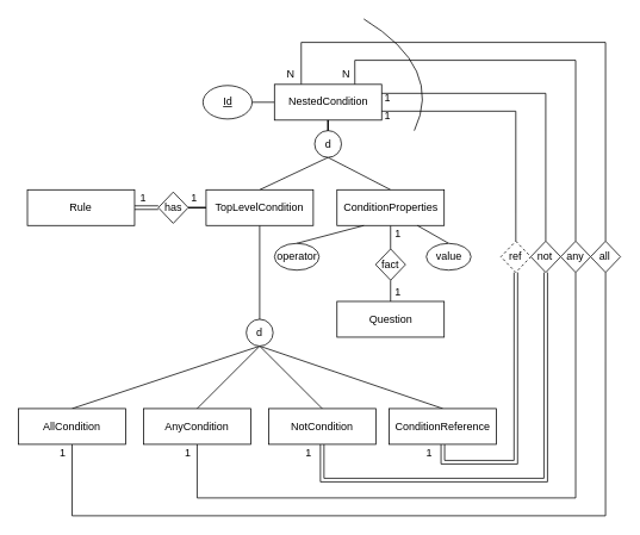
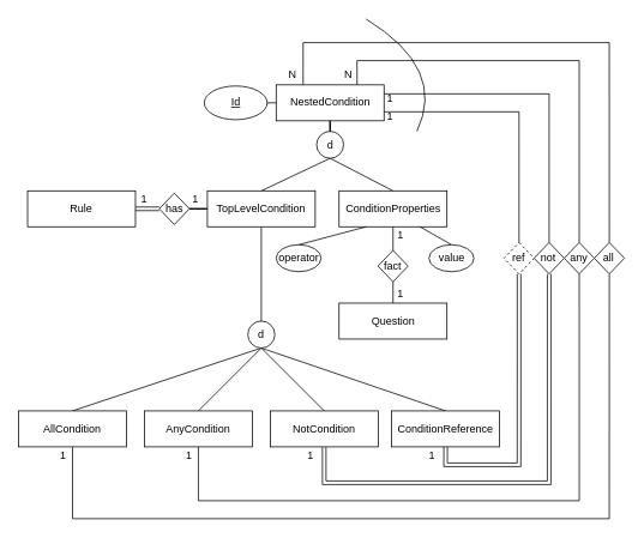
  <mxCell id="0" />
  <mxCell id="1" parent="0" />
  <mxCell id="2" style="edgeStyle=orthogonalEdgeStyle;rounded=0;orthogonalLoop=1;jettySize=auto;html=1;exitX=1;exitY=0.5;exitDx=0;exitDy=0;entryX=0;entryY=0.5;entryDx=0;entryDy=0;endArrow=none;endFill=0;shape=link;" parent="1" source="3" target="5" edge="1"><mxGeometry relative="1" as="geometry" /></mxCell>
  <mxCell id="3" value="Rule" style="rounded=0;whiteSpace=wrap;html=1;" parent="1" vertex="1"><mxGeometry x="30" y="212" width="120" height="40" as="geometry" /></mxCell>
  <mxCell id="4" value="" style="edgeStyle=orthogonalEdgeStyle;rounded=0;orthogonalLoop=1;jettySize=auto;html=1;endArrow=none;endFill=0;exitX=1;exitY=0.5;exitDx=0;exitDy=0;" parent="1" source="5" target="8" edge="1"><mxGeometry relative="1" as="geometry"><mxPoint x="193.461" y="232.059" as="sourcePoint" /></mxGeometry></mxCell>
  <mxCell id="5" value="has" style="rhombus;whiteSpace=wrap;html=1;" parent="1" vertex="1"><mxGeometry x="176.53" y="214.5" width="33.47" height="35" as="geometry" /></mxCell>
  <mxCell id="6" value="" style="edgeStyle=orthogonalEdgeStyle;rounded=0;orthogonalLoop=1;jettySize=auto;html=1;endArrow=none;endFill=0;entryX=0.5;entryY=0;entryDx=0;entryDy=0;" parent="1" source="8" target="15" edge="1"><mxGeometry relative="1" as="geometry"><mxPoint x="286.53" y="312" as="targetPoint" /></mxGeometry></mxCell>
  <mxCell id="7" style="rounded=0;orthogonalLoop=1;jettySize=auto;html=1;exitX=0.5;exitY=0;exitDx=0;exitDy=0;entryX=0.5;entryY=1;entryDx=0;entryDy=0;endArrow=none;endFill=0;" parent="1" source="8" target="30" edge="1"><mxGeometry relative="1" as="geometry" /></mxCell>
  <mxCell id="8" value="TopLevelCondition" style="rounded=0;whiteSpace=wrap;html=1;" parent="1" vertex="1"><mxGeometry x="230" y="212" width="120" height="40" as="geometry" /></mxCell>
  <mxCell id="9" value="1" style="text;html=1;align=center;verticalAlign=middle;whiteSpace=wrap;rounded=0;" parent="1" vertex="1"><mxGeometry x="150" y="212" width="20" height="20" as="geometry" /></mxCell>
  <mxCell id="10" value="1" style="text;html=1;align=center;verticalAlign=middle;whiteSpace=wrap;rounded=0;" parent="1" vertex="1"><mxGeometry x="206.53" y="210.75" width="20" height="20" as="geometry" /></mxCell>
  <mxCell id="11" style="rounded=0;orthogonalLoop=1;jettySize=auto;html=1;exitX=0.5;exitY=1;exitDx=0;exitDy=0;entryX=0.5;entryY=0;entryDx=0;entryDy=0;endArrow=none;endFill=0;" parent="1" source="15" target="17" edge="1"><mxGeometry relative="1" as="geometry" /></mxCell>
  <mxCell id="12" style="rounded=0;orthogonalLoop=1;jettySize=auto;html=1;exitX=0.5;exitY=1;exitDx=0;exitDy=0;entryX=0.5;entryY=0;entryDx=0;entryDy=0;endArrow=none;endFill=0;" parent="1" source="15" target="19" edge="1"><mxGeometry relative="1" as="geometry" /></mxCell>
  <mxCell id="13" style="rounded=0;orthogonalLoop=1;jettySize=auto;html=1;exitX=0.5;exitY=1;exitDx=0;exitDy=0;entryX=0.5;entryY=0;entryDx=0;entryDy=0;endArrow=none;endFill=0;" parent="1" source="15" target="21" edge="1"><mxGeometry relative="1" as="geometry" /></mxCell>
  <mxCell id="14" style="rounded=0;orthogonalLoop=1;jettySize=auto;html=1;exitX=0.5;exitY=1;exitDx=0;exitDy=0;entryX=0.5;entryY=0;entryDx=0;entryDy=0;endArrow=none;endFill=0;" parent="1" source="15" target="23" edge="1"><mxGeometry relative="1" as="geometry" /></mxCell>
  <mxCell id="15" value="d" style="ellipse;whiteSpace=wrap;html=1;aspect=fixed;" parent="1" vertex="1"><mxGeometry x="275" y="357" width="30" height="30" as="geometry" /></mxCell>
  <mxCell id="16" style="edgeStyle=orthogonalEdgeStyle;rounded=0;orthogonalLoop=1;jettySize=auto;html=1;exitX=0.5;exitY=1;exitDx=0;exitDy=0;entryX=0.5;entryY=1;entryDx=0;entryDy=0;endArrow=none;endFill=0;" parent="1" source="17" target="58" edge="1"><mxGeometry relative="1" as="geometry"><mxPoint x="786" y="307" as="targetPoint" /><Array as="points"><mxPoint x="80" y="577" /><mxPoint x="677" y="577" /></Array></mxGeometry></mxCell>
  <mxCell id="17" value="AllCondition" style="rounded=0;whiteSpace=wrap;html=1;" parent="1" vertex="1"><mxGeometry x="20" y="457" width="120" height="40" as="geometry" /></mxCell>
  <mxCell id="18" style="edgeStyle=orthogonalEdgeStyle;rounded=0;orthogonalLoop=1;jettySize=auto;html=1;exitX=0.5;exitY=1;exitDx=0;exitDy=0;entryX=0.5;entryY=1;entryDx=0;entryDy=0;endArrow=none;endFill=0;" parent="1" source="19" target="57" edge="1"><mxGeometry relative="1" as="geometry"><mxPoint x="716" y="307" as="targetPoint" /><Array as="points"><mxPoint x="220" y="557" /><mxPoint x="644" y="557" /><mxPoint x="644" y="305" /></Array></mxGeometry></mxCell>
  <mxCell id="19" value="AnyCondition" style="rounded=0;whiteSpace=wrap;html=1;" parent="1" vertex="1"><mxGeometry x="160" y="457" width="120" height="40" as="geometry" /></mxCell>
  <mxCell id="20" style="edgeStyle=orthogonalEdgeStyle;rounded=0;orthogonalLoop=1;jettySize=auto;html=1;exitX=0.5;exitY=1;exitDx=0;exitDy=0;entryX=0.5;entryY=1;entryDx=0;entryDy=0;endArrow=none;endFill=0;shape=link;" parent="1" source="21" target="56" edge="1"><mxGeometry relative="1" as="geometry"><mxPoint x="646" y="307" as="targetPoint" /><Array as="points"><mxPoint x="360" y="537" /><mxPoint x="610" y="537" /></Array></mxGeometry></mxCell>
  <mxCell id="21" value="NotCondition" style="rounded=0;whiteSpace=wrap;html=1;" parent="1" vertex="1"><mxGeometry x="300" y="457" width="120" height="40" as="geometry" /></mxCell>
  <mxCell id="22" style="edgeStyle=orthogonalEdgeStyle;rounded=0;orthogonalLoop=1;jettySize=auto;html=1;exitX=0.5;exitY=1;exitDx=0;exitDy=0;entryX=0.5;entryY=1;entryDx=0;entryDy=0;endArrow=none;endFill=0;shape=link;" parent="1" source="23" target="54" edge="1"><mxGeometry relative="1" as="geometry"><mxPoint x="576" y="307" as="targetPoint" /></mxGeometry></mxCell>
  <mxCell id="23" value="ConditionReference" style="rounded=0;whiteSpace=wrap;html=1;" parent="1" vertex="1"><mxGeometry x="435" y="457" width="120" height="40" as="geometry" /></mxCell>
  <mxCell id="24" value="" style="edgeStyle=orthogonalEdgeStyle;rounded=0;orthogonalLoop=1;jettySize=auto;html=1;endArrow=none;endFill=0;" parent="1" source="28" target="30" edge="1"><mxGeometry relative="1" as="geometry" /></mxCell>
  <mxCell id="25" style="edgeStyle=orthogonalEdgeStyle;rounded=0;orthogonalLoop=1;jettySize=auto;html=1;exitX=0.75;exitY=0;exitDx=0;exitDy=0;entryX=0.5;entryY=0;entryDx=0;entryDy=0;endArrow=none;endFill=0;" parent="1" source="28" target="57" edge="1"><mxGeometry relative="1" as="geometry"><mxPoint x="716" y="247" as="targetPoint" /><Array as="points"><mxPoint x="396" y="67" /><mxPoint x="644" y="67" /></Array></mxGeometry></mxCell>
  <mxCell id="26" style="edgeStyle=orthogonalEdgeStyle;rounded=0;orthogonalLoop=1;jettySize=auto;html=1;exitX=0.25;exitY=0;exitDx=0;exitDy=0;entryX=0.5;entryY=0;entryDx=0;entryDy=0;endArrow=none;endFill=0;" parent="1" source="28" target="58" edge="1"><mxGeometry relative="1" as="geometry"><mxPoint x="786" y="247" as="targetPoint" /><Array as="points"><mxPoint x="337" y="47" /><mxPoint x="677" y="47" /></Array></mxGeometry></mxCell>
  <mxCell id="27" style="rounded=0;orthogonalLoop=1;jettySize=auto;html=1;exitX=0;exitY=0.5;exitDx=0;exitDy=0;entryX=1;entryY=0.5;entryDx=0;entryDy=0;endArrow=none;endFill=0;" parent="1" source="28" target="50" edge="1"><mxGeometry relative="1" as="geometry" /></mxCell>
  <mxCell id="28" value="NestedCondition" style="rounded=0;whiteSpace=wrap;html=1;" parent="1" vertex="1"><mxGeometry x="306.53" y="94" width="120" height="40" as="geometry" /></mxCell>
  <mxCell id="29" style="rounded=0;orthogonalLoop=1;jettySize=auto;html=1;exitX=0.5;exitY=1;exitDx=0;exitDy=0;entryX=0.5;entryY=0;entryDx=0;entryDy=0;endArrow=none;endFill=0;" parent="1" source="30" target="32" edge="1"><mxGeometry relative="1" as="geometry" /></mxCell>
  <mxCell id="30" value="d" style="ellipse;whiteSpace=wrap;html=1;aspect=fixed;" parent="1" vertex="1"><mxGeometry x="351.53" y="145.75" width="30" height="30" as="geometry" /></mxCell>
  <mxCell id="31" style="edgeStyle=orthogonalEdgeStyle;rounded=0;orthogonalLoop=1;jettySize=auto;html=1;exitX=0.5;exitY=1;exitDx=0;exitDy=0;entryX=0.5;entryY=0;entryDx=0;entryDy=0;endArrow=none;endFill=0;" parent="1" source="32" target="52" edge="1"><mxGeometry relative="1" as="geometry" /></mxCell>
  <mxCell id="32" value="ConditionProperties" style="rounded=0;whiteSpace=wrap;html=1;" parent="1" vertex="1"><mxGeometry x="376.53" y="212" width="120" height="40" as="geometry" /></mxCell>
  <mxCell id="33" style="rounded=0;orthogonalLoop=1;jettySize=auto;html=1;exitX=0.5;exitY=0;exitDx=0;exitDy=0;entryX=0.25;entryY=1;entryDx=0;entryDy=0;endArrow=none;endFill=0;" parent="1" source="34" target="32" edge="1"><mxGeometry relative="1" as="geometry" /></mxCell>
  <mxCell id="34" value="operator" style="ellipse;whiteSpace=wrap;html=1;" parent="1" vertex="1"><mxGeometry x="306.53" y="272" width="50" height="30" as="geometry" /></mxCell>
  <mxCell id="35" style="edgeStyle=orthogonalEdgeStyle;rounded=0;orthogonalLoop=1;jettySize=auto;html=1;exitX=0.5;exitY=1;exitDx=0;exitDy=0;" parent="1" source="34" target="34" edge="1"><mxGeometry relative="1" as="geometry" /></mxCell>
  <mxCell id="36" style="rounded=0;orthogonalLoop=1;jettySize=auto;html=1;exitX=0.5;exitY=0;exitDx=0;exitDy=0;entryX=0.75;entryY=1;entryDx=0;entryDy=0;endArrow=none;endFill=0;" parent="1" source="37" target="32" edge="1"><mxGeometry relative="1" as="geometry" /></mxCell>
  <mxCell id="37" value="value" style="ellipse;whiteSpace=wrap;html=1;" parent="1" vertex="1"><mxGeometry x="476.53" y="272" width="50" height="30" as="geometry" /></mxCell>
  <mxCell id="38" value="1" style="text;html=1;align=center;verticalAlign=middle;whiteSpace=wrap;rounded=0;" parent="1" vertex="1"><mxGeometry x="426.53" y="125" width="13.47" height="10" as="geometry" /></mxCell>
  <mxCell id="39" value="N" style="text;html=1;align=center;verticalAlign=middle;whiteSpace=wrap;rounded=0;" parent="1" vertex="1"><mxGeometry x="315" y="73" width="20" height="20" as="geometry" /></mxCell>
  <mxCell id="40" value="N" style="text;html=1;align=center;verticalAlign=middle;whiteSpace=wrap;rounded=0;" parent="1" vertex="1"><mxGeometry x="376.53" y="73" width="20" height="20" as="geometry" /></mxCell>
  <mxCell id="41" value="1" style="text;html=1;align=center;verticalAlign=middle;whiteSpace=wrap;rounded=0;" parent="1" vertex="1"><mxGeometry x="470" y="497" width="20" height="20" as="geometry" /></mxCell>
  <mxCell id="42" value="1" style="text;html=1;align=center;verticalAlign=middle;whiteSpace=wrap;rounded=0;" parent="1" vertex="1"><mxGeometry x="335" y="497" width="20" height="20" as="geometry" /></mxCell>
  <mxCell id="43" value="1" style="text;html=1;align=center;verticalAlign=middle;whiteSpace=wrap;rounded=0;" parent="1" vertex="1"><mxGeometry x="200" y="497" width="20" height="20" as="geometry" /></mxCell>
  <mxCell id="44" value="1" style="text;html=1;align=center;verticalAlign=middle;whiteSpace=wrap;rounded=0;" parent="1" vertex="1"><mxGeometry x="60" y="497" width="20" height="20" as="geometry" /></mxCell>
  <mxCell id="45" value="" style="endArrow=none;html=1;rounded=0;curved=1;" parent="1" edge="1"><mxGeometry width="50" height="50" relative="1" as="geometry"><mxPoint x="463.06" y="145.75" as="sourcePoint" /><mxPoint x="406.53" y="20.75" as="targetPoint" /><Array as="points"><mxPoint x="496.53" y="75.75" /></Array></mxGeometry></mxCell>
  <mxCell id="46" value="Question" style="rounded=0;whiteSpace=wrap;html=1;" parent="1" vertex="1"><mxGeometry x="376.53" y="337" width="120" height="40" as="geometry" /></mxCell>
  <mxCell id="47" value="1" style="text;html=1;align=center;verticalAlign=middle;whiteSpace=wrap;rounded=0;" parent="1" vertex="1"><mxGeometry x="426.53" y="105" width="13.47" height="10" as="geometry" /></mxCell>
  <mxCell id="48" value="1" style="text;html=1;align=center;verticalAlign=middle;whiteSpace=wrap;rounded=0;" parent="1" vertex="1"><mxGeometry x="435" y="250.75" width="20" height="20" as="geometry" /></mxCell>
  <mxCell id="49" value="1" style="text;html=1;align=center;verticalAlign=middle;whiteSpace=wrap;rounded=0;" parent="1" vertex="1"><mxGeometry x="435" y="317" width="20" height="20" as="geometry" /></mxCell>
- <mxCell id="50" value="&lt;u&gt;Id&lt;/u&gt;" style="ellipse;whiteSpace=wrap;html=1;" parent="1" vertex="1"><mxGeometry x="226.53" y="95.25" width="55" height="37.5" as="geometry" /></mxCell>
+ <mxCell id="50" value="&lt;u&gt;Id&lt;/u&gt;" style="ellipse;whiteSpace=wrap;html=1;" parent="1" vertex="1"><mxGeometry x="226.53" y="95.25" width="70" height="37.5" as="geometry" /></mxCell>
  <mxCell id="51" style="edgeStyle=orthogonalEdgeStyle;rounded=0;orthogonalLoop=1;jettySize=auto;html=1;exitX=0.5;exitY=1;exitDx=0;exitDy=0;entryX=0.5;entryY=0;entryDx=0;entryDy=0;endArrow=none;endFill=0;" parent="1" source="52" target="46" edge="1"><mxGeometry relative="1" as="geometry" /></mxCell>
  <mxCell id="52" value="fact" style="rhombus;whiteSpace=wrap;html=1;" parent="1" vertex="1"><mxGeometry x="419.79" y="278.25" width="33.47" height="35" as="geometry" /></mxCell>
  <mxCell id="53" style="edgeStyle=orthogonalEdgeStyle;rounded=0;orthogonalLoop=1;jettySize=auto;html=1;exitX=0.5;exitY=0;exitDx=0;exitDy=0;entryX=1;entryY=0.75;entryDx=0;entryDy=0;endArrow=none;endFill=0;" parent="1" source="54" target="28" edge="1"><mxGeometry relative="1" as="geometry" /></mxCell>
  <mxCell id="54" value="ref" style="rhombus;whiteSpace=wrap;html=1;dashed=1;" parent="1" vertex="1"><mxGeometry x="560" y="269.5" width="33.47" height="35" as="geometry" /></mxCell>
  <mxCell id="55" style="edgeStyle=orthogonalEdgeStyle;rounded=0;orthogonalLoop=1;jettySize=auto;html=1;exitX=0.5;exitY=0;exitDx=0;exitDy=0;entryX=1;entryY=0.25;entryDx=0;entryDy=0;endArrow=none;endFill=0;" parent="1" source="56" target="28" edge="1"><mxGeometry relative="1" as="geometry" /></mxCell>
  <mxCell id="56" value="not" style="rhombus;whiteSpace=wrap;html=1;" parent="1" vertex="1"><mxGeometry x="593.47" y="269.5" width="33.47" height="35" as="geometry" /></mxCell>
  <mxCell id="57" value="any" style="rhombus;whiteSpace=wrap;html=1;" parent="1" vertex="1"><mxGeometry x="626.94" y="269.5" width="33.47" height="35" as="geometry" /></mxCell>
  <mxCell id="58" value="all" style="rhombus;whiteSpace=wrap;html=1;" parent="1" vertex="1"><mxGeometry x="660.41" y="269.5" width="33.47" height="35" as="geometry" /></mxCell>
